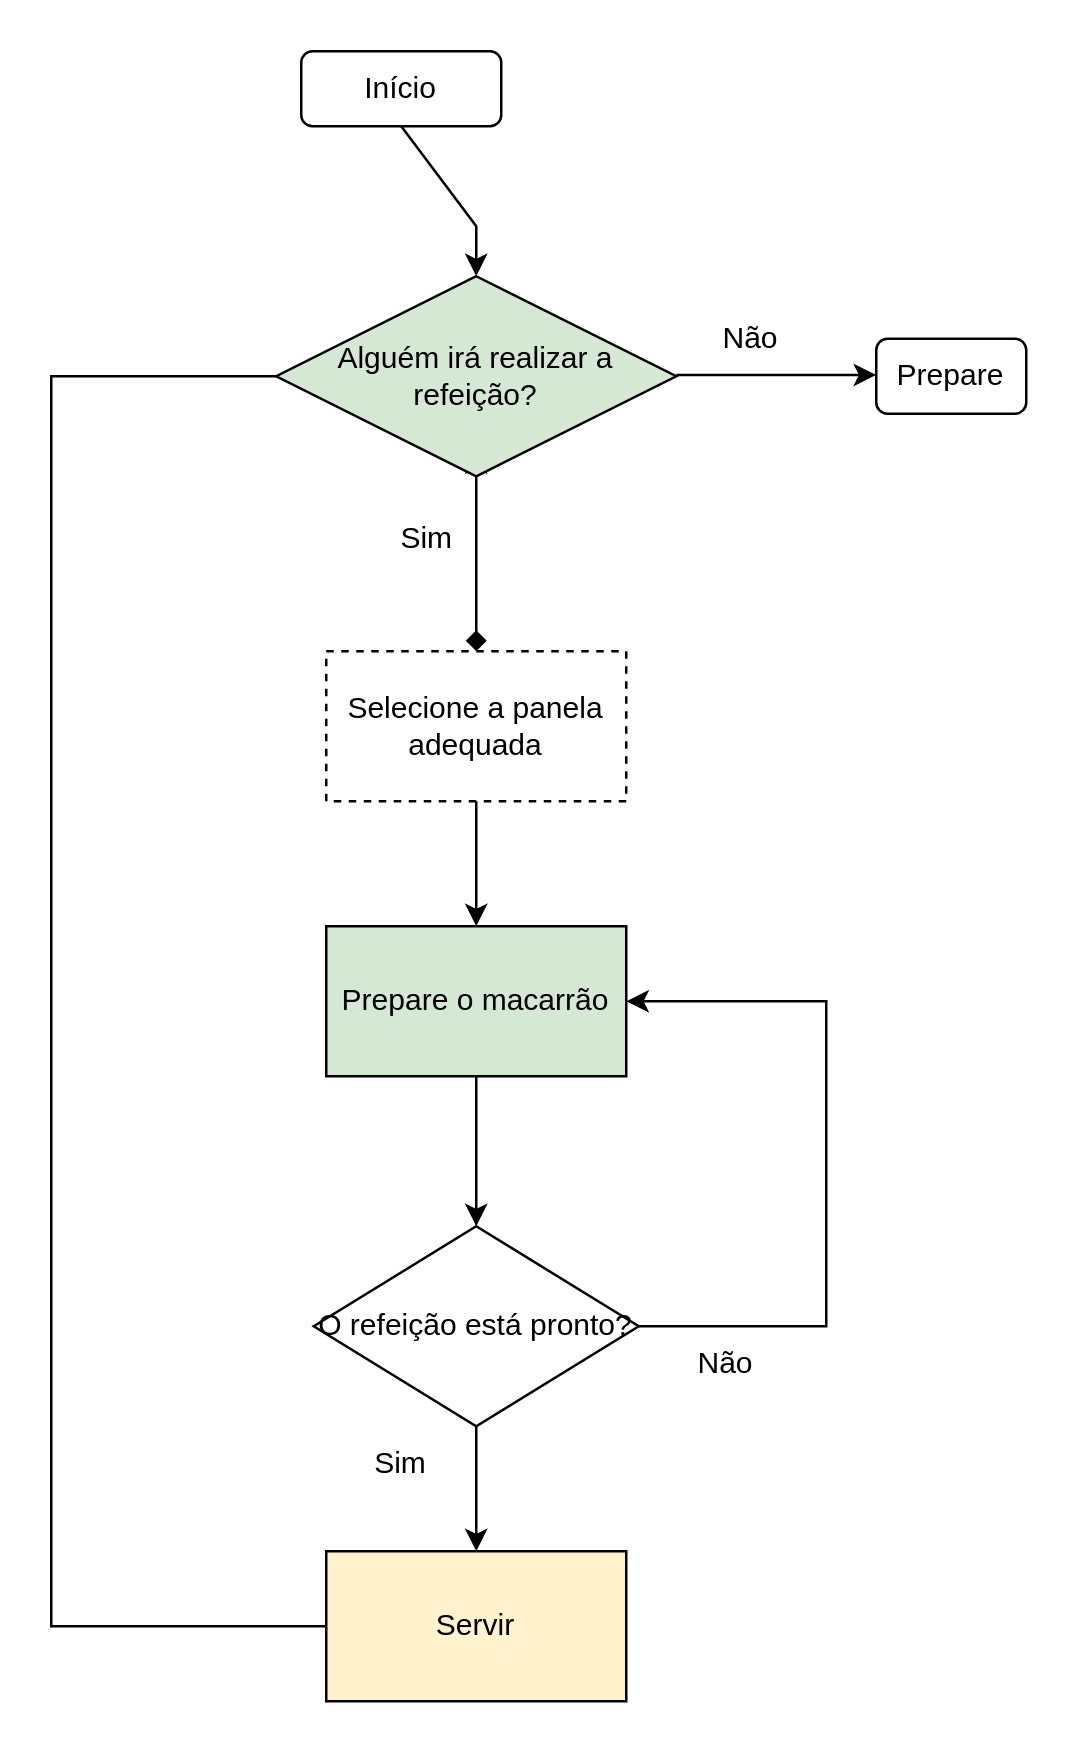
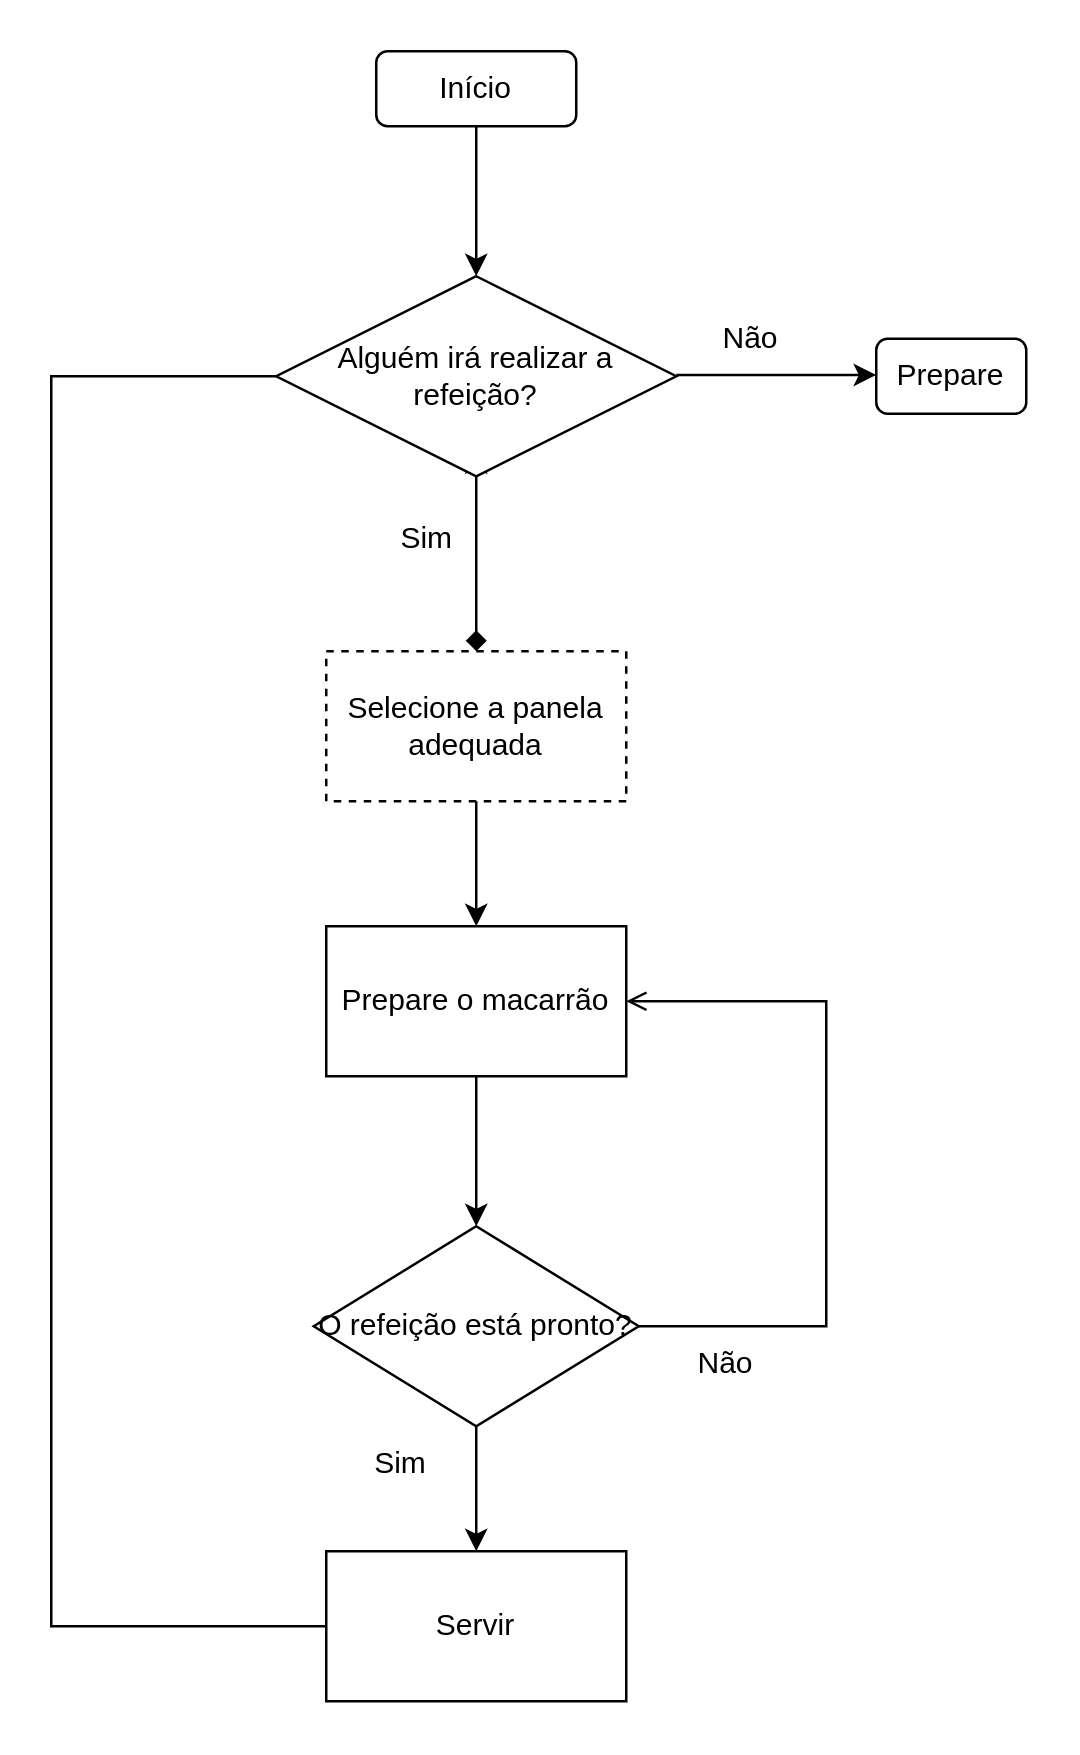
  <mxCell id="0" />
  <mxCell id="1" parent="0" />
- <mxCell id="2" value="Início" style="rounded=1;whiteSpace=wrap;html=1;" vertex="1" parent="1"><mxGeometry x="120" y="20" width="80" height="30" as="geometry" /></mxCell>
+ <mxCell id="2" value="Início" style="rounded=1;whiteSpace=wrap;html=1;" vertex="1" parent="1"><mxGeometry x="150" y="20" width="80" height="30" as="geometry" /></mxCell>
  <mxCell id="3" value="" style="endArrow=classic;html=1;rounded=0;exitX=0.5;exitY=1;exitDx=0;exitDy=0;" edge="1" parent="1" source="2"><mxGeometry width="50" height="50" relative="1" as="geometry"><mxPoint x="210" y="260" as="sourcePoint" /><mxPoint x="190" y="110" as="targetPoint" /><Array as="points"><mxPoint x="190" y="90" /></Array></mxGeometry></mxCell>
  <mxCell id="4" value="" style="endArrow=diamond;html=1;rounded=0;entryX=0.5;entryY=0;entryDx=0;entryDy=0;exitX=0.5;exitY=1;exitDx=0;exitDy=0;" edge="1" parent="1" source="11" target="6"><mxGeometry width="50" height="50" relative="1" as="geometry"><mxPoint x="260" y="190" as="sourcePoint" /><mxPoint x="320" y="140" as="targetPoint" /><Array as="points" /></mxGeometry></mxCell>
  <mxCell id="5" value="Sim" style="text;html=1;align=center;verticalAlign=middle;resizable=0;points=[];autosize=1;strokeColor=none;fillColor=none;" vertex="1" parent="1"><mxGeometry x="150" y="200" width="40" height="30" as="geometry" /></mxCell>
  <mxCell id="6" value="Selecione a panela adequada" style="rounded=0;whiteSpace=wrap;html=1;dashed=1;" vertex="1" parent="1"><mxGeometry x="130" y="260" width="120" height="60" as="geometry" /></mxCell>
  <mxCell id="7" value="" style="endArrow=classic;html=1;rounded=0;exitX=1;exitY=0.5;exitDx=0;exitDy=0;" edge="1" parent="1"><mxGeometry width="50" height="50" relative="1" as="geometry"><mxPoint x="270" y="149.5" as="sourcePoint" /><mxPoint x="350" y="149.5" as="targetPoint" /><Array as="points" /></mxGeometry></mxCell>
  <mxCell id="8" value="Não" style="text;html=1;strokeColor=none;fillColor=none;align=center;verticalAlign=middle;whiteSpace=wrap;rounded=0;" vertex="1" parent="1"><mxGeometry x="270" y="120" width="60" height="30" as="geometry" /></mxCell>
  <mxCell id="9" value="Prepare" style="rounded=1;whiteSpace=wrap;html=1;" vertex="1" parent="1"><mxGeometry x="350" y="135" width="60" height="30" as="geometry" /></mxCell>
  <mxCell id="10" style="edgeStyle=orthogonalEdgeStyle;rounded=0;orthogonalLoop=1;jettySize=auto;html=1;exitX=0.5;exitY=1;exitDx=0;exitDy=0;" edge="1" parent="1" source="11"><mxGeometry relative="1" as="geometry"><mxPoint x="190" y="180" as="targetPoint" /></mxGeometry></mxCell>
- <mxCell id="11" value="Alguém irá realizar a refeição?" style="rhombus;whiteSpace=wrap;html=1;fillColor=#d5e8d4;" vertex="1" parent="1"><mxGeometry x="110" y="110" width="160" height="80" as="geometry" /></mxCell>
+ <mxCell id="11" value="Alguém irá realizar a refeição?" style="rhombus;whiteSpace=wrap;html=1;" vertex="1" parent="1"><mxGeometry x="110" y="110" width="160" height="80" as="geometry" /></mxCell>
  <mxCell id="12" value="" style="endArrow=classic;html=1;rounded=0;exitX=0.5;exitY=1;exitDx=0;exitDy=0;" edge="1" parent="1" source="6"><mxGeometry width="50" height="50" relative="1" as="geometry"><mxPoint x="210" y="450" as="sourcePoint" /><mxPoint x="190" y="370" as="targetPoint" /><Array as="points" /></mxGeometry></mxCell>
- <mxCell id="13" value="Prepare o macarrão" style="rounded=0;whiteSpace=wrap;html=1;fillColor=#d5e8d4;" vertex="1" parent="1"><mxGeometry x="130" y="370" width="120" height="60" as="geometry" /></mxCell>
+ <mxCell id="13" value="Prepare o macarrão" style="rounded=0;whiteSpace=wrap;html=1;" vertex="1" parent="1"><mxGeometry x="130" y="370" width="120" height="60" as="geometry" /></mxCell>
  <mxCell id="14" value="" style="endArrow=classic;html=1;rounded=0;exitX=0.5;exitY=1;exitDx=0;exitDy=0;" edge="1" parent="1" source="13"><mxGeometry width="50" height="50" relative="1" as="geometry"><mxPoint x="210" y="450" as="sourcePoint" /><mxPoint x="190" y="490" as="targetPoint" /></mxGeometry></mxCell>
  <mxCell id="15" value="O refeição está pronto?" style="rhombus;whiteSpace=wrap;html=1;" vertex="1" parent="1"><mxGeometry x="125" y="490" width="130" height="80" as="geometry" /></mxCell>
  <mxCell id="16" value="" style="endArrow=classic;html=1;rounded=0;exitX=0.5;exitY=1;exitDx=0;exitDy=0;" edge="1" parent="1" source="15"><mxGeometry width="50" height="50" relative="1" as="geometry"><mxPoint x="210" y="540" as="sourcePoint" /><mxPoint x="190" y="620" as="targetPoint" /></mxGeometry></mxCell>
- <mxCell id="17" value="Servir" style="rounded=0;whiteSpace=wrap;html=1;fillColor=#fff2cc;" vertex="1" parent="1"><mxGeometry x="130" y="620" width="120" height="60" as="geometry" /></mxCell>
+ <mxCell id="17" value="Servir" style="rounded=0;whiteSpace=wrap;html=1;" vertex="1" parent="1"><mxGeometry x="130" y="620" width="120" height="60" as="geometry" /></mxCell>
  <mxCell id="18" value="Sim" style="text;html=1;strokeColor=none;fillColor=none;align=center;verticalAlign=middle;whiteSpace=wrap;rounded=0;" vertex="1" parent="1"><mxGeometry x="130" y="570" width="60" height="30" as="geometry" /></mxCell>
  <mxCell id="19" value="" style="endArrow=none;html=1;rounded=0;exitX=0;exitY=0.5;exitDx=0;exitDy=0;entryX=0;entryY=0.5;entryDx=0;entryDy=0;" edge="1" parent="1" source="17" target="11"><mxGeometry width="50" height="50" relative="1" as="geometry"><mxPoint x="210" y="440" as="sourcePoint" /><mxPoint x="20" y="150" as="targetPoint" /><Array as="points"><mxPoint x="20" y="650" /><mxPoint x="20" y="150" /></Array></mxGeometry></mxCell>
- <mxCell id="20" value="" style="endArrow=classic;html=1;rounded=0;exitX=1;exitY=0.5;exitDx=0;exitDy=0;entryX=1;entryY=0.5;entryDx=0;entryDy=0;" edge="1" parent="1" source="15" target="13"><mxGeometry width="50" height="50" relative="1" as="geometry"><mxPoint x="210" y="540" as="sourcePoint" /><mxPoint x="350" y="400" as="targetPoint" /><Array as="points"><mxPoint x="330" y="530" /><mxPoint x="330" y="400" /></Array></mxGeometry></mxCell>
+ <mxCell id="20" value="" style="endArrow=open;html=1;rounded=0;exitX=1;exitY=0.5;exitDx=0;exitDy=0;entryX=1;entryY=0.5;entryDx=0;entryDy=0;" edge="1" parent="1" source="15" target="13"><mxGeometry width="50" height="50" relative="1" as="geometry"><mxPoint x="210" y="540" as="sourcePoint" /><mxPoint x="350" y="400" as="targetPoint" /><Array as="points"><mxPoint x="330" y="530" /><mxPoint x="330" y="400" /></Array></mxGeometry></mxCell>
  <mxCell id="21" value="Não" style="text;html=1;strokeColor=none;fillColor=none;align=center;verticalAlign=middle;whiteSpace=wrap;rounded=0;" vertex="1" parent="1"><mxGeometry x="260" y="530" width="60" height="30" as="geometry" /></mxCell>
